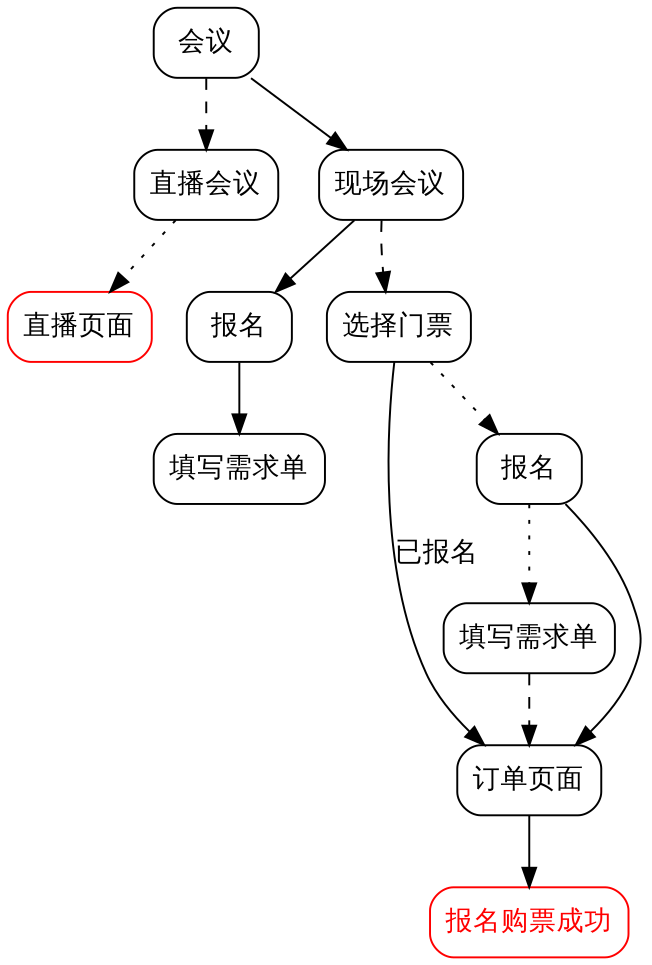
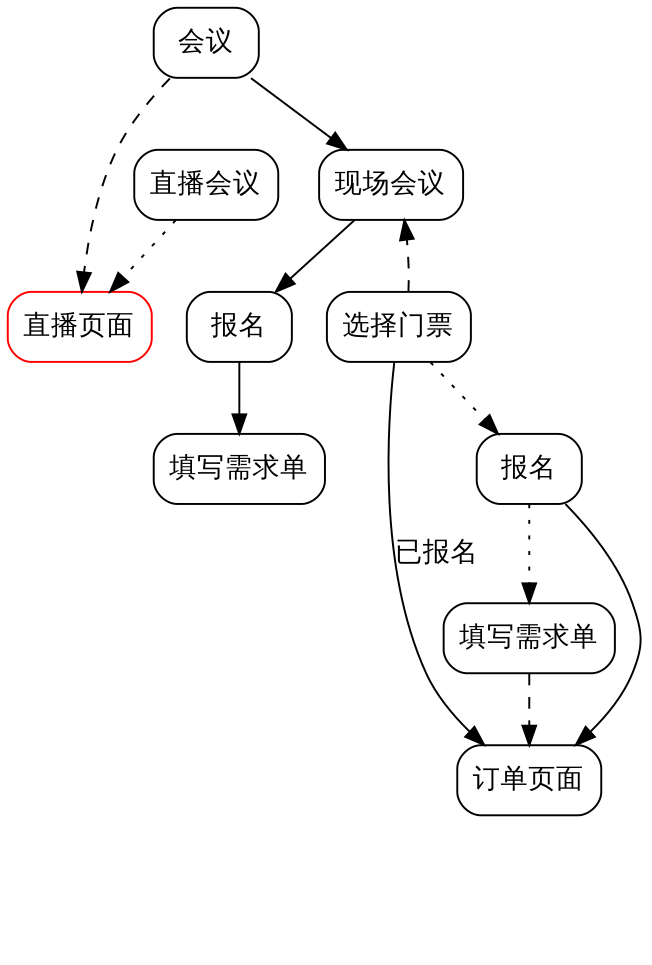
  digraph {
    node [fontname=NSimSun shape=box style=rounded]
    edge [fontname=Kaiti style=solid]
    n1 [label="会议"]
    n2 [label="直播会议"]
    n3 [label="现场会议"]
    n4 [color=red label="直播页面"]
    n5 [label="报名"]
    n6 [label="选择门票"]
    n7 [label="填写需求单"]
    n8 [label="报名"]
    n9 [label="订单页面"]
    n10 [label="填写需求单"]
-   n11 [color=red fontcolor=red label="报名购票成功"]
-   n1 -> n2 [style=dashed]
+   n1 -> n4 [style=dashed]
    n1 -> n3
    n2 -> n4 [style=dotted]
    n3 -> n5
-   n3 -> n6 [style=dashed]
+   n6 -> n3 [style=dashed]
    n5 -> n7
    n6 -> n8 [style=dotted]
    n6 -> n9 [label="已报名"]
    n8 -> n9
    n8 -> n10 [style=dotted]
-   n9 -> n11
    n10 -> n9 [style=dashed]
  }
